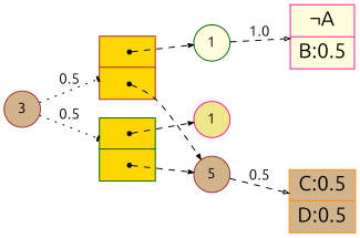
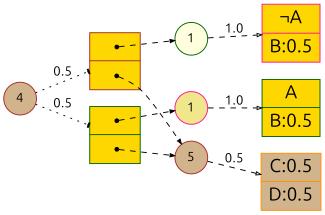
  digraph {
    fontname=Ubuntu
    rankdir=LR
    node [color=darkgreen fillcolor=tan fontname=Ubuntu shape=record style=filled fixedsize=false fontsize=20]
    edge [arrowsize=.50 fontname=Ubuntu style=dashed]
    n1 [fillcolor=lightyellow height=.25 label=1 shape=circle width=.25 fixedsize="" fontsize=""]
-   n2 [color=deeppink fillcolor=lightyellow height=.30 label="<L>&not;A|<R>B:0.5"]
+   n2 [color=deeppink fillcolor=gold height=.30 label="<L>&not;A|<R>B:0.5"]
    n3 [color=brown height=.25 label=5 shape=circle width=.25 fixedsize="" fontsize=""]
    n4 [color=darkorange height=.30 label="<L>C:0.5|<R>D:0.5"]
    n5 [color=deeppink fillcolor=khaki height=.25 label=1 shape=circle width=.25 fixedsize="" fontsize=""]
-   n7 [color=brown height=.25 label=3 shape=circle width=.25 fixedsize="" fontsize=""]
+   n6 [fillcolor=gold height=.30 label="<L>A|<R>B:0.5"]
+   n7 [color=brown height=.25 label=4 shape=circle width=.25 fixedsize="" fontsize=""]
    n8 [fillcolor=gold height=.30 label="<L>|<R>"]
    n9 [color=brown fillcolor=gold height=.30 label="<L>|<R>"]
    n1 -> n2 [arrowhead=onormal label=1.0]
    n3 -> n4 [arrowhead=onormal label=0.5]
+   n5 -> n6 [arrowhead=onormal label=1.0]
    n7 -> n8 [arrowhead=tee label=0.5 style=dotted]
    n7 -> n9 [arrowhead=tee label=0.5 style=dotted]
    n8 -> n3 [arrowtail=dot dir=both tailclip=false tailport="R:c"]
    n8 -> n5 [arrowtail=dot dir=both tailclip=false tailport="L:c"]
    n9 -> n1 [arrowtail=dot dir=both tailclip=false tailport="L:c"]
    n9 -> n3 [arrowtail=dot dir=both tailclip=false tailport="R:c"]
  }
